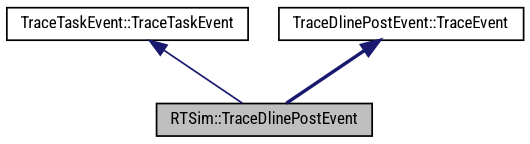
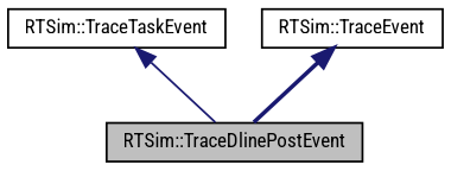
  digraph {
    fontname="Roboto Condensed"
    node [color=black fillcolor=white fontname="Roboto Condensed" fontsize=10 shape=record style=filled]
    edge [color=midnightblue dir=back fontname="Roboto Condensed" fontsize=10 labelfontname=Helvetica labelfontsize=10]
    n1 [fillcolor=grey75 fontcolor=black height=0.2 label="RTSim::TraceDlinePostEvent" width=0.4]
-   n2 [height=0.2 label="TraceTaskEvent::TraceTaskEvent" width=0.4]
-   n3 [height=0.2 label="TraceDlinePostEvent::TraceEvent" width=0.4]
+   n2 [height=0.2 label="RTSim::TraceTaskEvent" width=0.4]
+   n3 [height=0.2 label="RTSim::TraceEvent" width=0.4]
    n2 -> n1 [style=solid]
    n3 -> n1 [style=bold]
  }
